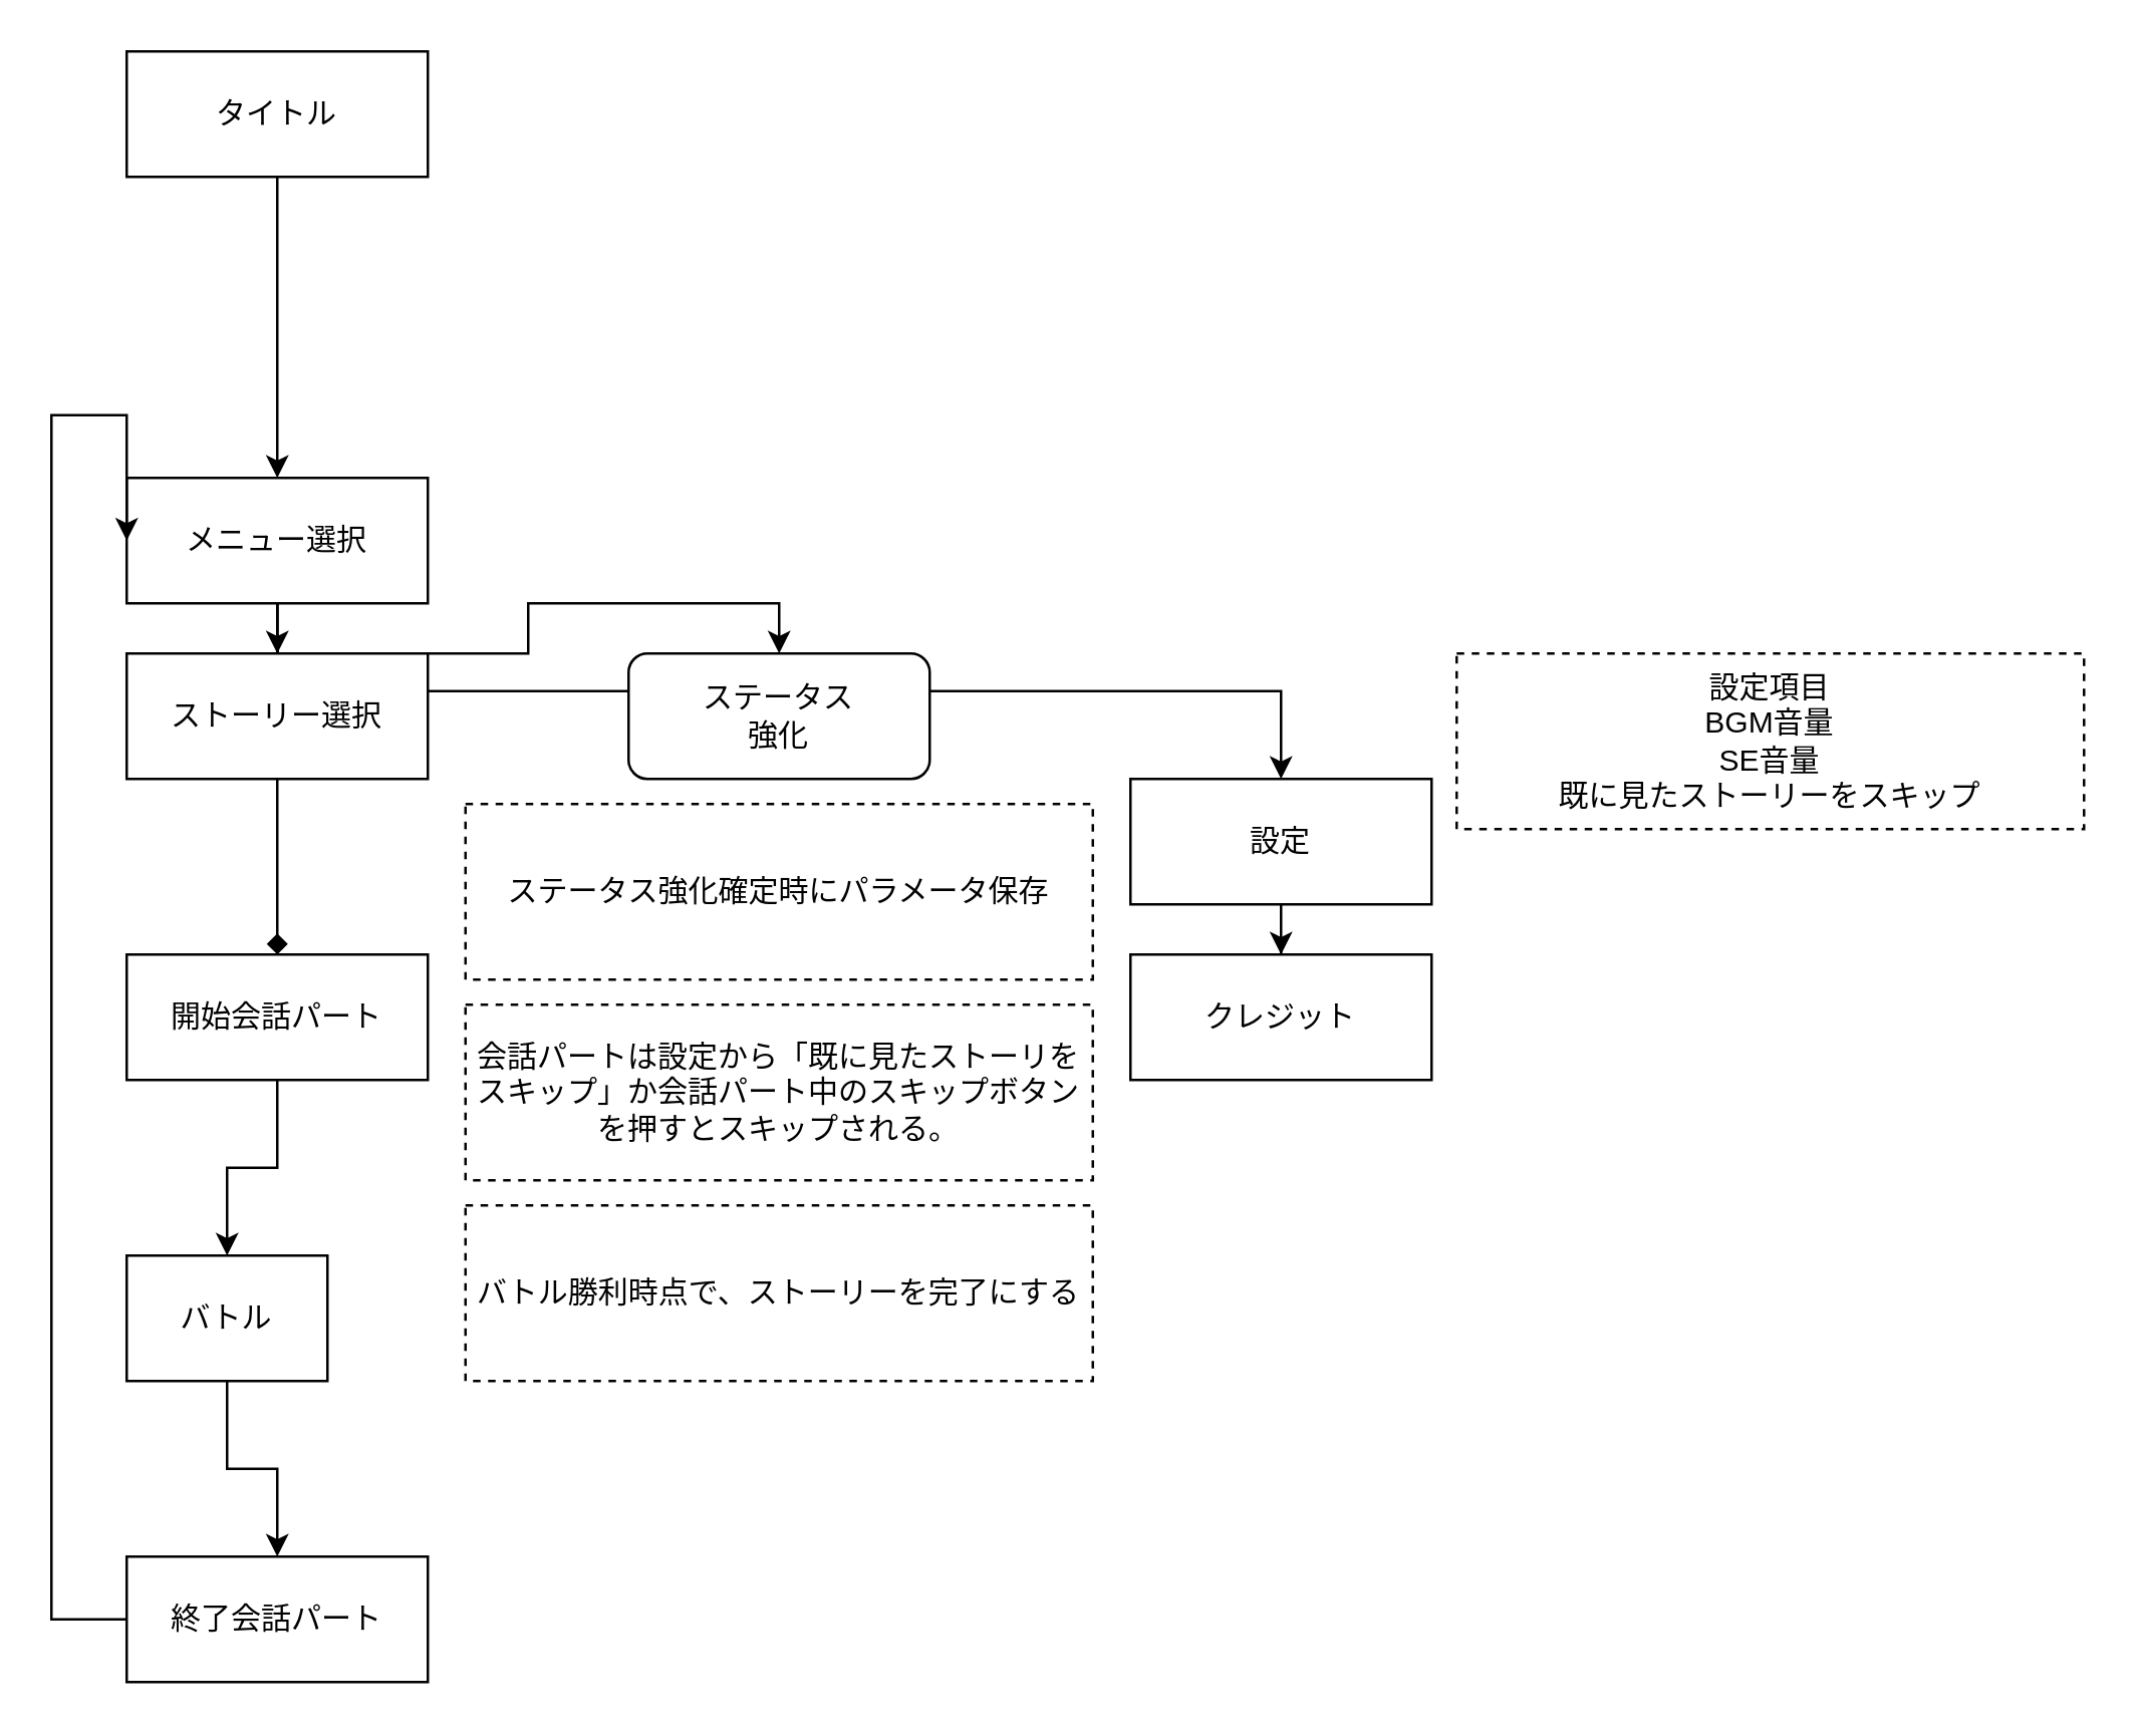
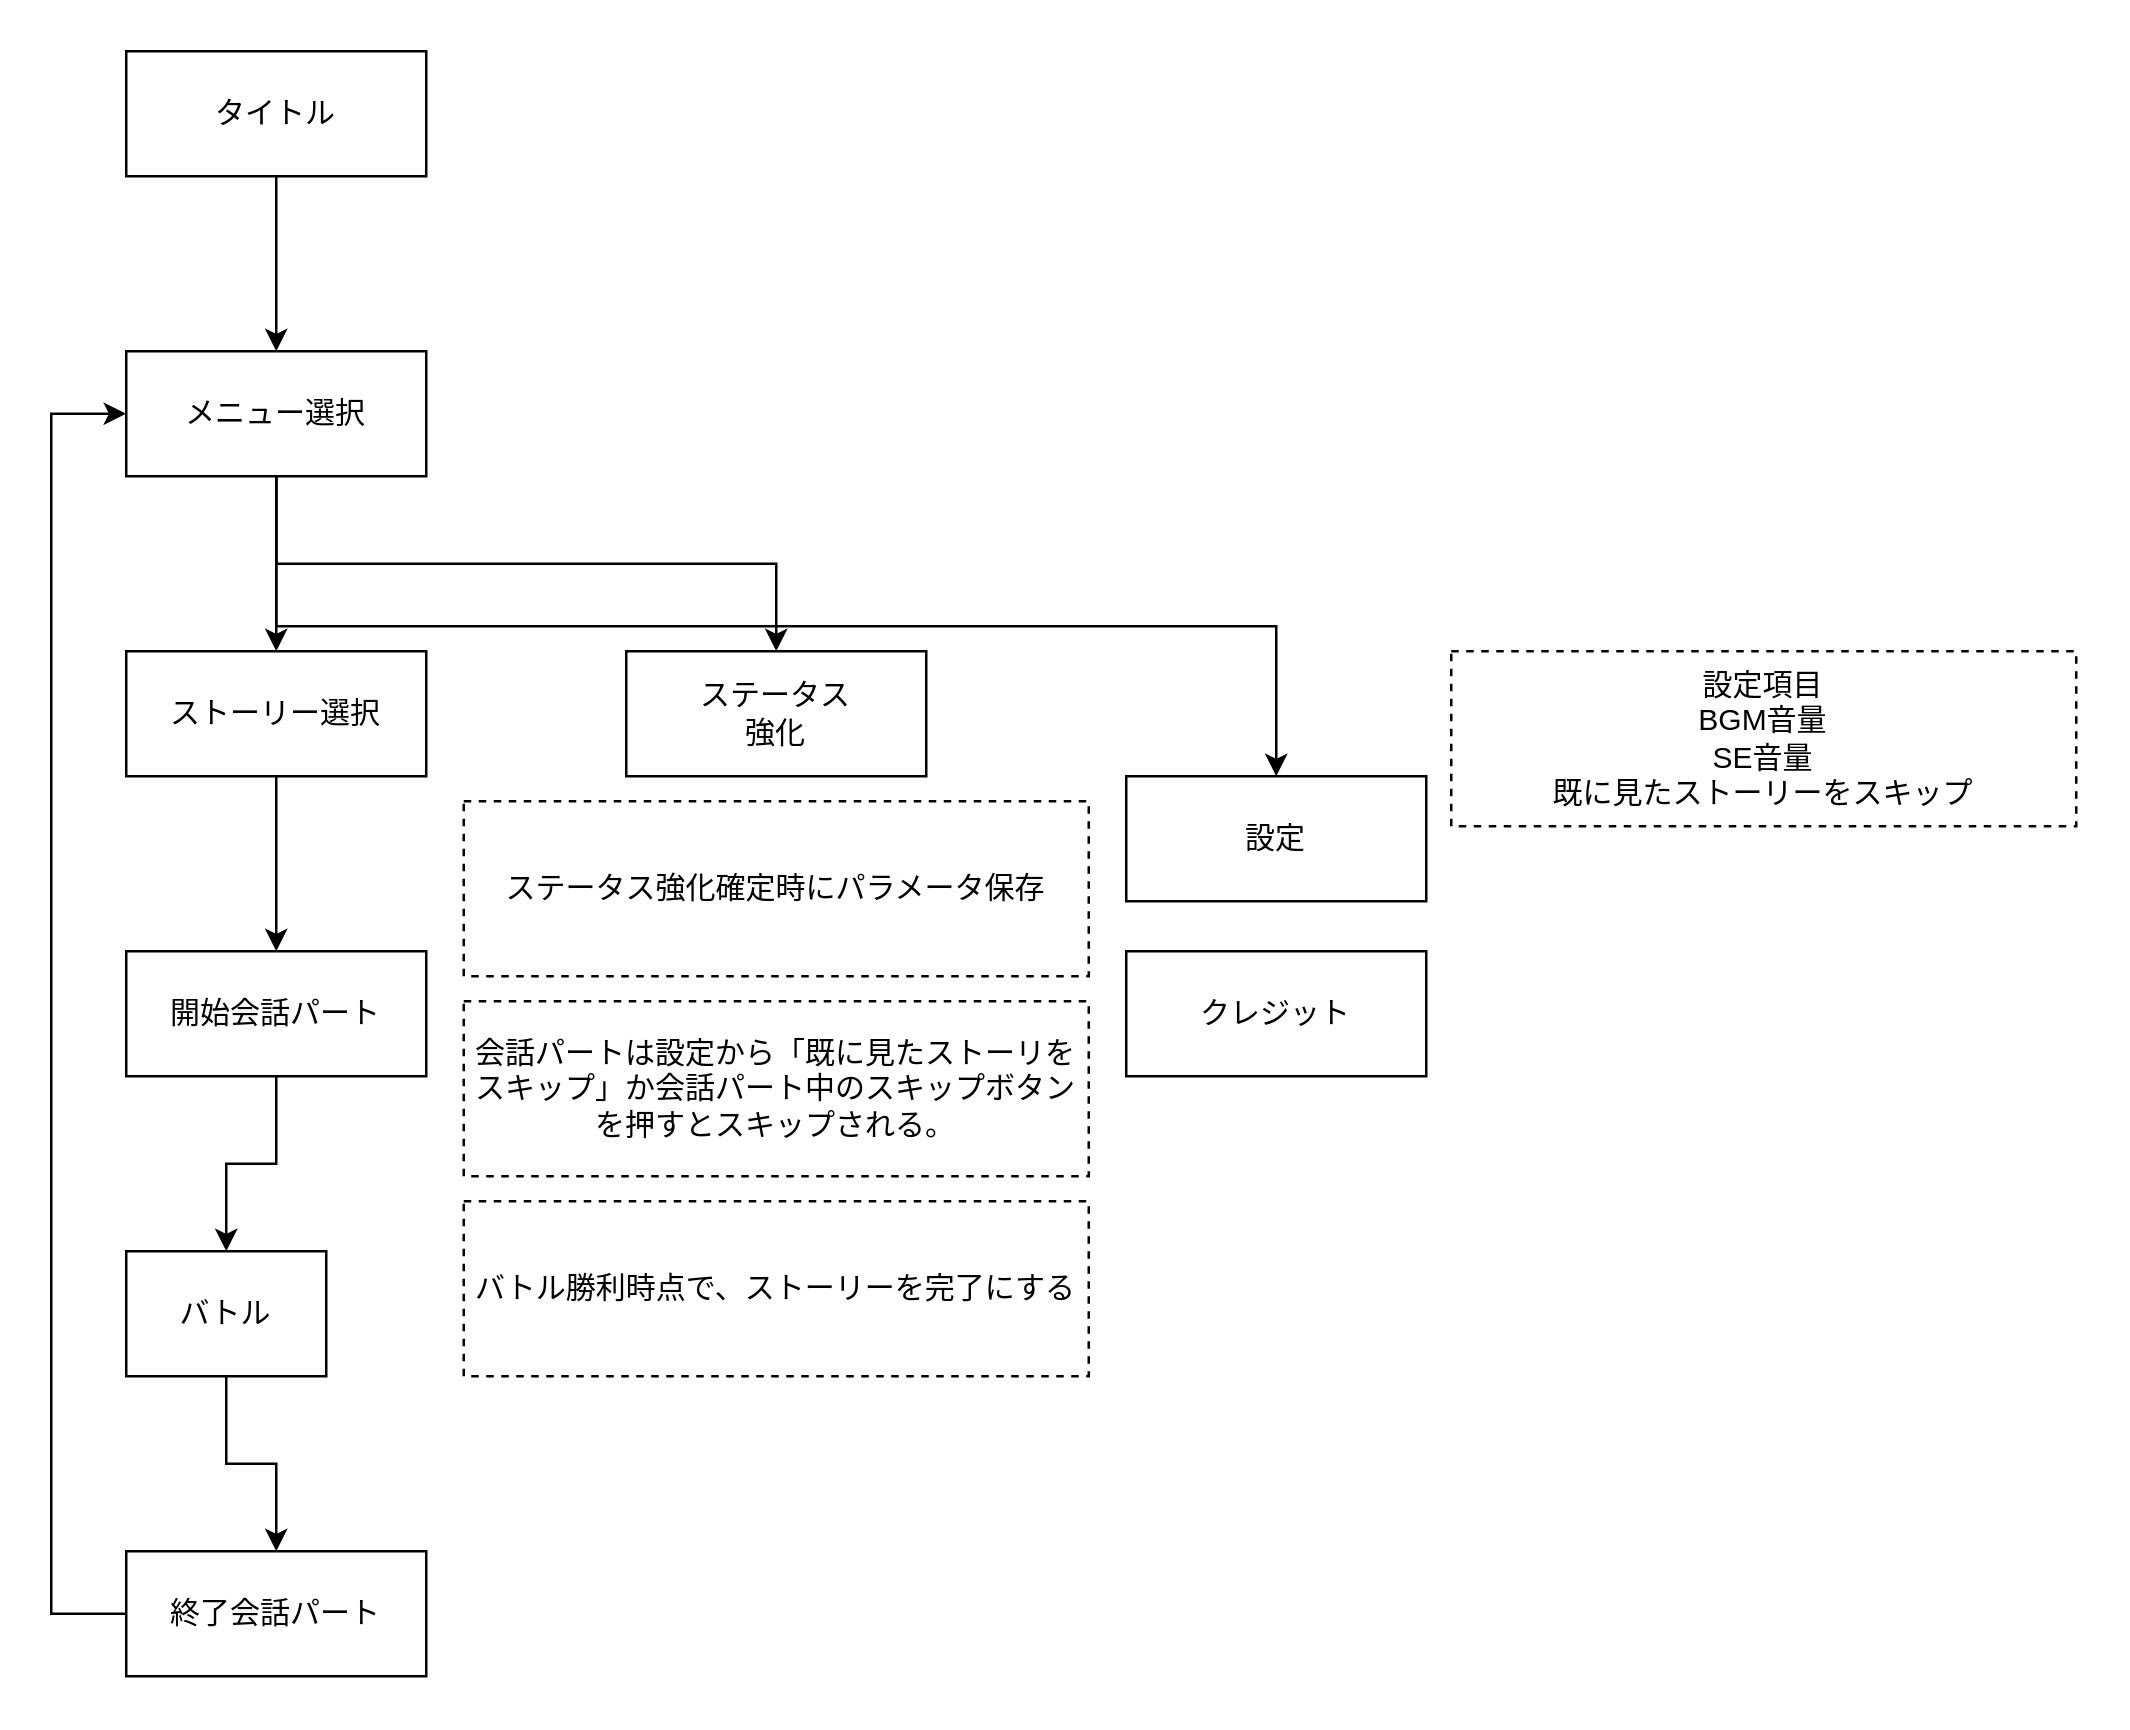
  <mxCell id="0" />
  <mxCell id="1" parent="0" />
  <mxCell id="2" value="" style="edgeStyle=orthogonalEdgeStyle;rounded=0;orthogonalLoop=1;jettySize=auto;html=1;" edge="1" parent="1" source="3" target="7"><mxGeometry relative="1" as="geometry" /></mxCell>
  <mxCell id="3" value="タイトル" style="rounded=0;whiteSpace=wrap;html=1;" vertex="1" parent="1"><mxGeometry x="50" y="20" width="120" height="50" as="geometry" /></mxCell>
  <mxCell id="4" value="" style="edgeStyle=orthogonalEdgeStyle;rounded=0;orthogonalLoop=1;jettySize=auto;html=1;" edge="1" parent="1" source="7" target="9"><mxGeometry relative="1" as="geometry" /></mxCell>
  <mxCell id="5" style="edgeStyle=orthogonalEdgeStyle;rounded=0;orthogonalLoop=1;jettySize=auto;html=1;exitX=0.5;exitY=1;exitDx=0;exitDy=0;" edge="1" parent="1" source="7" target="10"><mxGeometry relative="1" as="geometry" /></mxCell>
  <mxCell id="6" style="edgeStyle=orthogonalEdgeStyle;rounded=0;orthogonalLoop=1;jettySize=auto;html=1;exitX=0.5;exitY=1;exitDx=0;exitDy=0;" edge="1" parent="1" source="7" target="12"><mxGeometry relative="1" as="geometry" /></mxCell>
- <mxCell id="7" value="メニュー選択" style="rounded=0;whiteSpace=wrap;html=1;" vertex="1" parent="1"><mxGeometry x="50" y="190" width="120" height="50" as="geometry" /></mxCell>
- <mxCell id="8" value="" style="edgeStyle=orthogonalEdgeStyle;rounded=0;orthogonalLoop=1;jettySize=auto;html=1;endArrow=diamond;" edge="1" parent="1" source="9" target="15"><mxGeometry relative="1" as="geometry" /></mxCell>
+ <mxCell id="7" value="メニュー選択" style="rounded=0;whiteSpace=wrap;html=1;" vertex="1" parent="1"><mxGeometry x="50" y="140" width="120" height="50" as="geometry" /></mxCell>
+ <mxCell id="8" value="" style="edgeStyle=orthogonalEdgeStyle;rounded=0;orthogonalLoop=1;jettySize=auto;html=1;" edge="1" parent="1" source="9" target="15"><mxGeometry relative="1" as="geometry" /></mxCell>
  <mxCell id="9" value="ストーリー選択" style="rounded=0;whiteSpace=wrap;html=1;" vertex="1" parent="1"><mxGeometry x="50" y="260" width="120" height="50" as="geometry" /></mxCell>
- <mxCell id="10" value="ステータス&lt;br&gt;強化" style="whiteSpace=wrap;html=1;rounded=1;" vertex="1" parent="1"><mxGeometry x="250" y="260" width="120" height="50" as="geometry" /></mxCell>
- <mxCell id="11" value="" style="edgeStyle=orthogonalEdgeStyle;rounded=0;orthogonalLoop=1;jettySize=auto;html=1;" edge="1" parent="1" source="12" target="13"><mxGeometry relative="1" as="geometry" /></mxCell>
+ <mxCell id="10" value="ステータス&lt;br&gt;強化" style="rounded=0;whiteSpace=wrap;html=1;" vertex="1" parent="1"><mxGeometry x="250" y="260" width="120" height="50" as="geometry" /></mxCell>
  <mxCell id="12" value="設定" style="rounded=0;whiteSpace=wrap;html=1;" vertex="1" parent="1"><mxGeometry x="450" y="310" width="120" height="50" as="geometry" /></mxCell>
  <mxCell id="13" value="クレジット" style="rounded=0;whiteSpace=wrap;html=1;" vertex="1" parent="1"><mxGeometry x="450" y="380" width="120" height="50" as="geometry" /></mxCell>
  <mxCell id="14" value="" style="edgeStyle=orthogonalEdgeStyle;rounded=0;orthogonalLoop=1;jettySize=auto;html=1;" edge="1" parent="1" source="15" target="17"><mxGeometry relative="1" as="geometry" /></mxCell>
  <mxCell id="15" value="開始会話パート" style="rounded=0;whiteSpace=wrap;html=1;" vertex="1" parent="1"><mxGeometry x="50" y="380" width="120" height="50" as="geometry" /></mxCell>
  <mxCell id="16" value="" style="edgeStyle=orthogonalEdgeStyle;rounded=0;orthogonalLoop=1;jettySize=auto;html=1;" edge="1" parent="1" source="17" target="19"><mxGeometry relative="1" as="geometry" /></mxCell>
  <mxCell id="17" value="バトル" style="rounded=0;whiteSpace=wrap;html=1;" vertex="1" parent="1"><mxGeometry x="50" y="500" width="80" height="50" as="geometry" /></mxCell>
  <mxCell id="18" style="edgeStyle=orthogonalEdgeStyle;rounded=0;orthogonalLoop=1;jettySize=auto;html=1;exitX=0;exitY=0.5;exitDx=0;exitDy=0;entryX=0;entryY=0.5;entryDx=0;entryDy=0;" edge="1" parent="1" source="19" target="7"><mxGeometry relative="1" as="geometry"><Array as="points"><mxPoint x="20" y="645" /><mxPoint x="20" y="165" /></Array></mxGeometry></mxCell>
  <mxCell id="19" value="終了会話パート" style="rounded=0;whiteSpace=wrap;html=1;" vertex="1" parent="1"><mxGeometry x="50" y="620" width="120" height="50" as="geometry" /></mxCell>
  <mxCell id="20" value="会話パートは設定から「既に見たストーリをスキップ」か会話パート中のスキップボタンを押すとスキップされる。" style="rounded=0;whiteSpace=wrap;html=1;dashed=1;" vertex="1" parent="1"><mxGeometry x="185" y="400" width="250" height="70" as="geometry" /></mxCell>
  <mxCell id="21" value="設定項目&lt;br&gt;BGM音量&lt;br&gt;SE音量&lt;br&gt;既に見たストーリーをスキップ" style="rounded=0;whiteSpace=wrap;html=1;dashed=1;" vertex="1" parent="1"><mxGeometry x="580" y="260" width="250" height="70" as="geometry" /></mxCell>
  <mxCell id="22" value="ステータス強化確定時にパラメータ保存" style="rounded=0;whiteSpace=wrap;html=1;dashed=1;" vertex="1" parent="1"><mxGeometry x="185" y="320" width="250" height="70" as="geometry" /></mxCell>
  <mxCell id="23" value="バトル勝利時点で、ストーリーを完了にする" style="rounded=0;whiteSpace=wrap;html=1;dashed=1;" vertex="1" parent="1"><mxGeometry x="185" y="480" width="250" height="70" as="geometry" /></mxCell>
